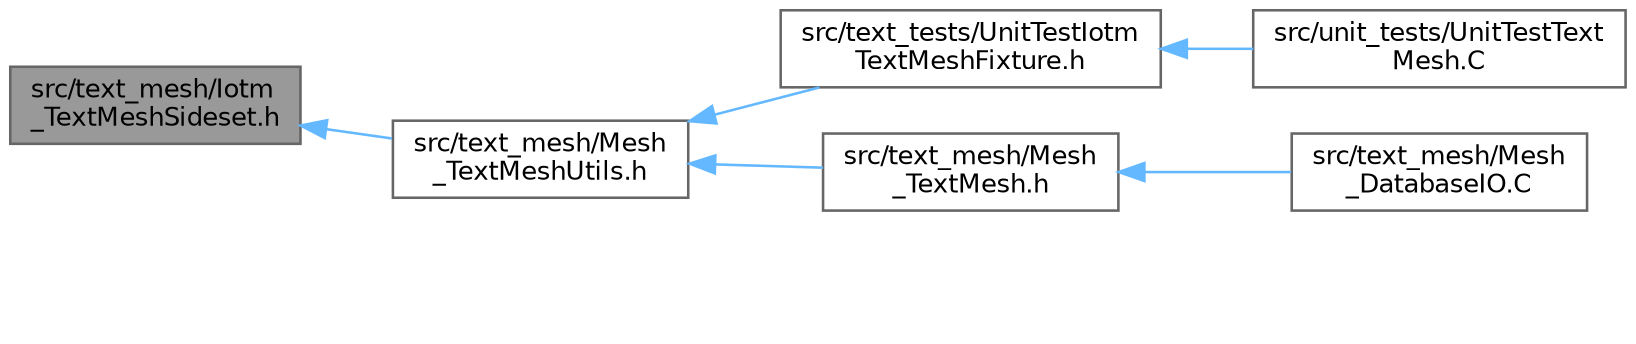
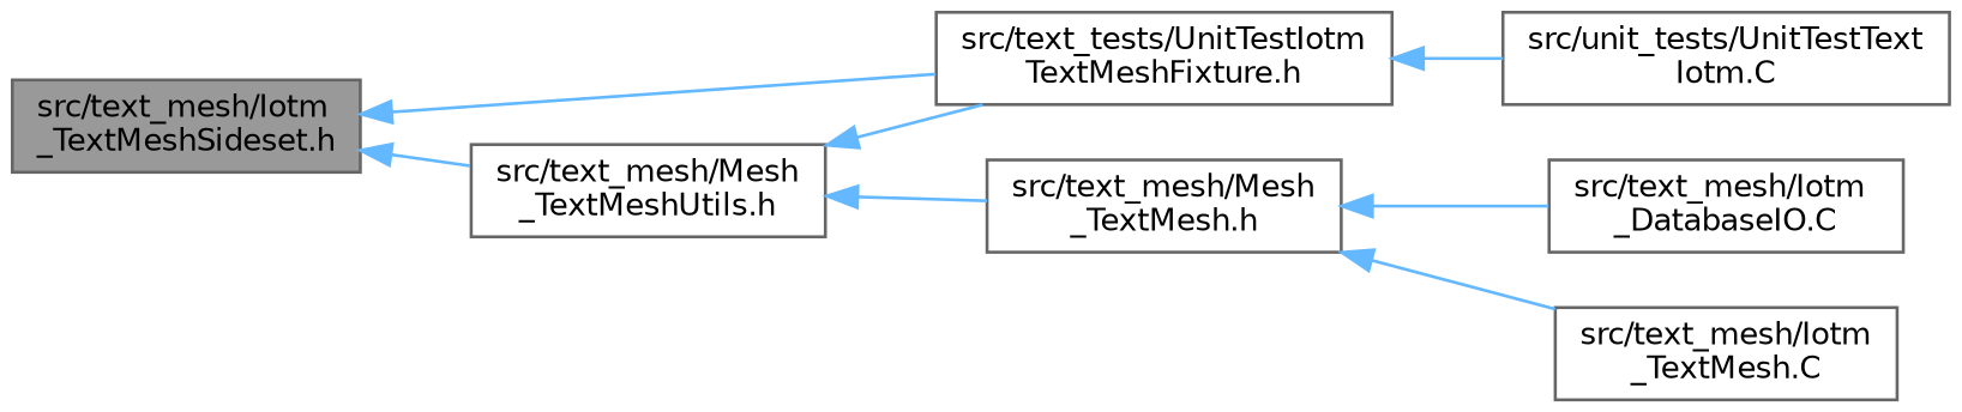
  digraph {
    rankdir=LR
    node [color=grey40 fillcolor=white fontname=Helvetica fontsize=10 shape=box style=filled]
    edge [color=steelblue1 dir=back fontname=Helvetica fontsize=10 labelfontname=Helvetica labelfontsize=10 style=solid]
    n1 [color=gray40 fillcolor=grey60 fontcolor=black height=0.2 label="src/text_mesh/Iotm\l_TextMeshSideset.h" width=0.4]
    n2 [height=0.2 label="src/text_mesh/Mesh\l_TextMeshUtils.h" width=0.4]
    n3 [height=0.2 label="src/text_tests/UnitTestIotm\lTextMeshFixture.h" width=0.4]
    n4 [height=0.2 label="src/text_mesh/Mesh\l_TextMesh.h" width=0.4]
-   n5 [height=0.2 label="src/unit_tests/UnitTestText\lMesh.C" width=0.4]
-   n6 [height=0.2 label="src/text_mesh/Mesh\l_DatabaseIO.C" width=0.4]
+   n5 [height=0.2 label="src/unit_tests/UnitTestText\lIotm.C" width=0.4]
+   n6 [height=0.2 label="src/text_mesh/Iotm\l_DatabaseIO.C" width=0.4]
+   n7 [height=0.2 label="src/text_mesh/Iotm\l_TextMesh.C" width=0.4]
    n1 -> n2
+   n1 -> n3
    n2 -> n3
    n2 -> n4
    n3 -> n5
    n4 -> n6
+   n4 -> n7
  }
